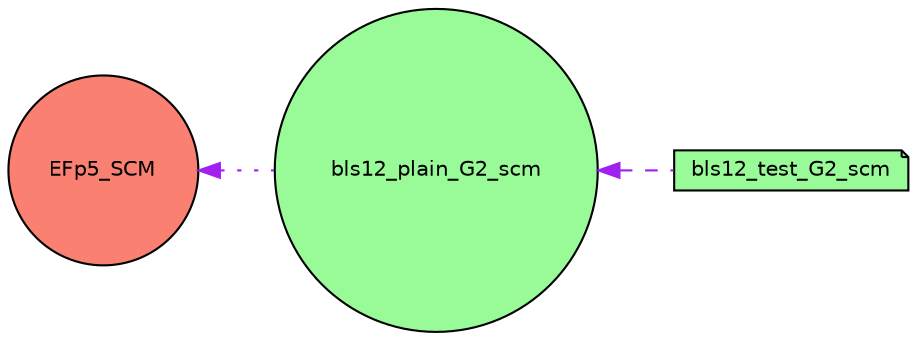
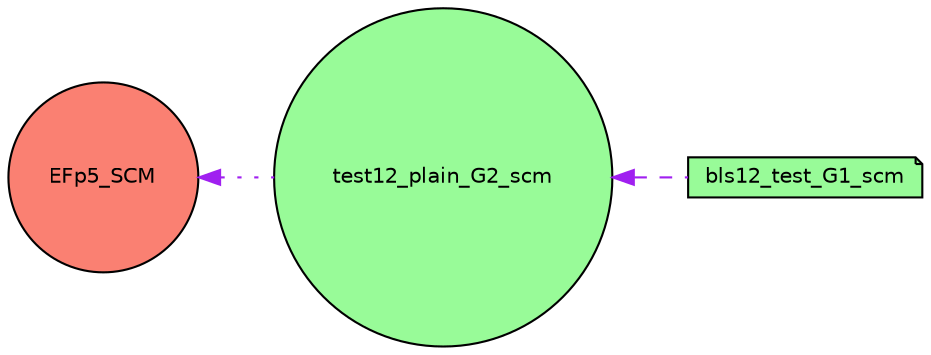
  digraph {
    rankdir=LR
    node [color=black fillcolor=palegreen fontname=Helvetica fontsize=10 shape=circle style=filled]
    edge [color=purple dir=back fontname=Helvetica fontsize=10 labelfontname=Helvetica labelfontsize=10]
    n1 [fillcolor=salmon fontcolor=black height=0.2 label=EFp5_SCM width=0.4]
-   n2 [height=0.2 label=bls12_plain_G2_scm width=0.4]
-   n3 [height=0.2 label=bls12_test_G2_scm shape=note width=0.4]
+   n2 [height=0.2 label=test12_plain_G2_scm width=0.4]
+   n3 [height=0.2 label=bls12_test_G1_scm shape=note width=0.4]
    n1 -> n2 [style=dotted]
    n2 -> n3 [style=dashed]
  }
